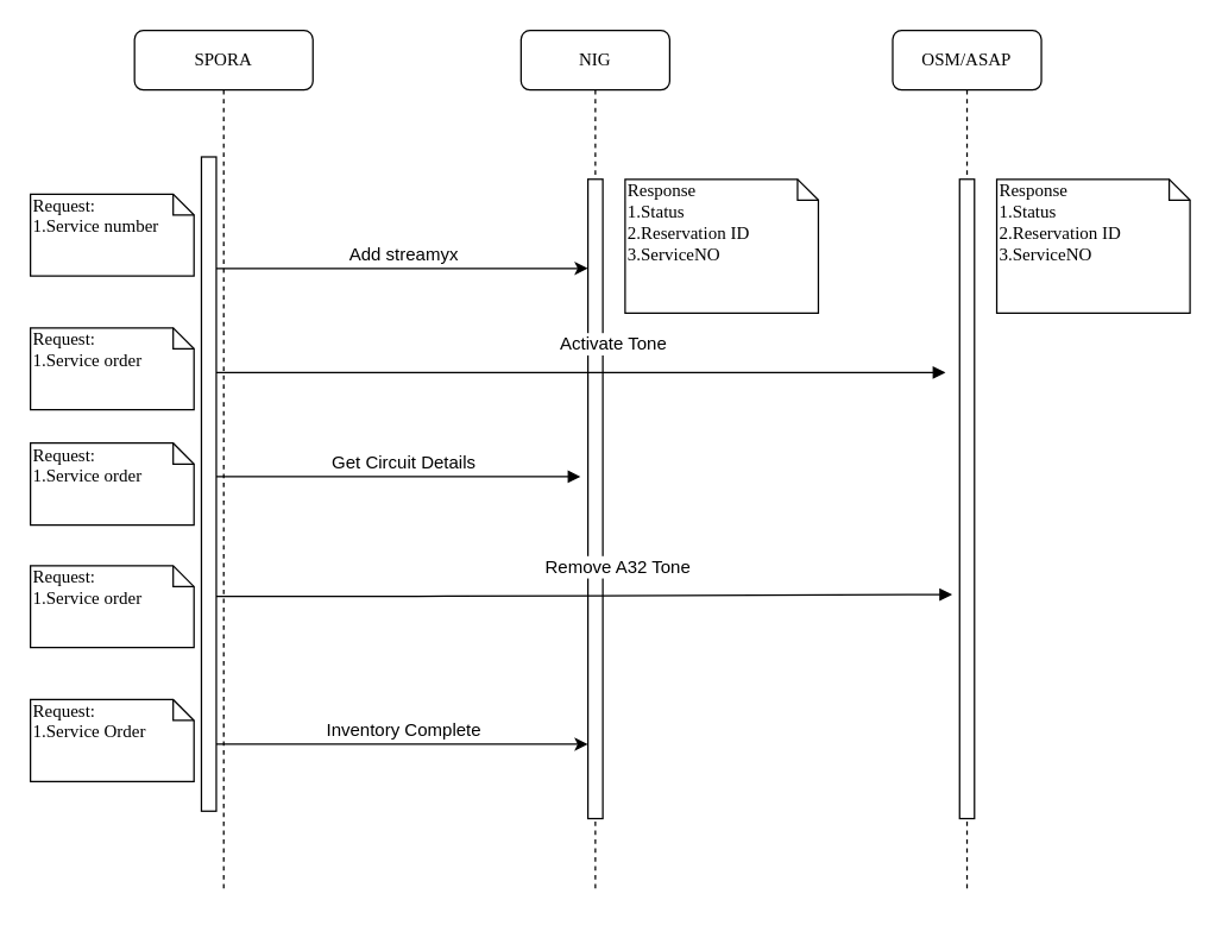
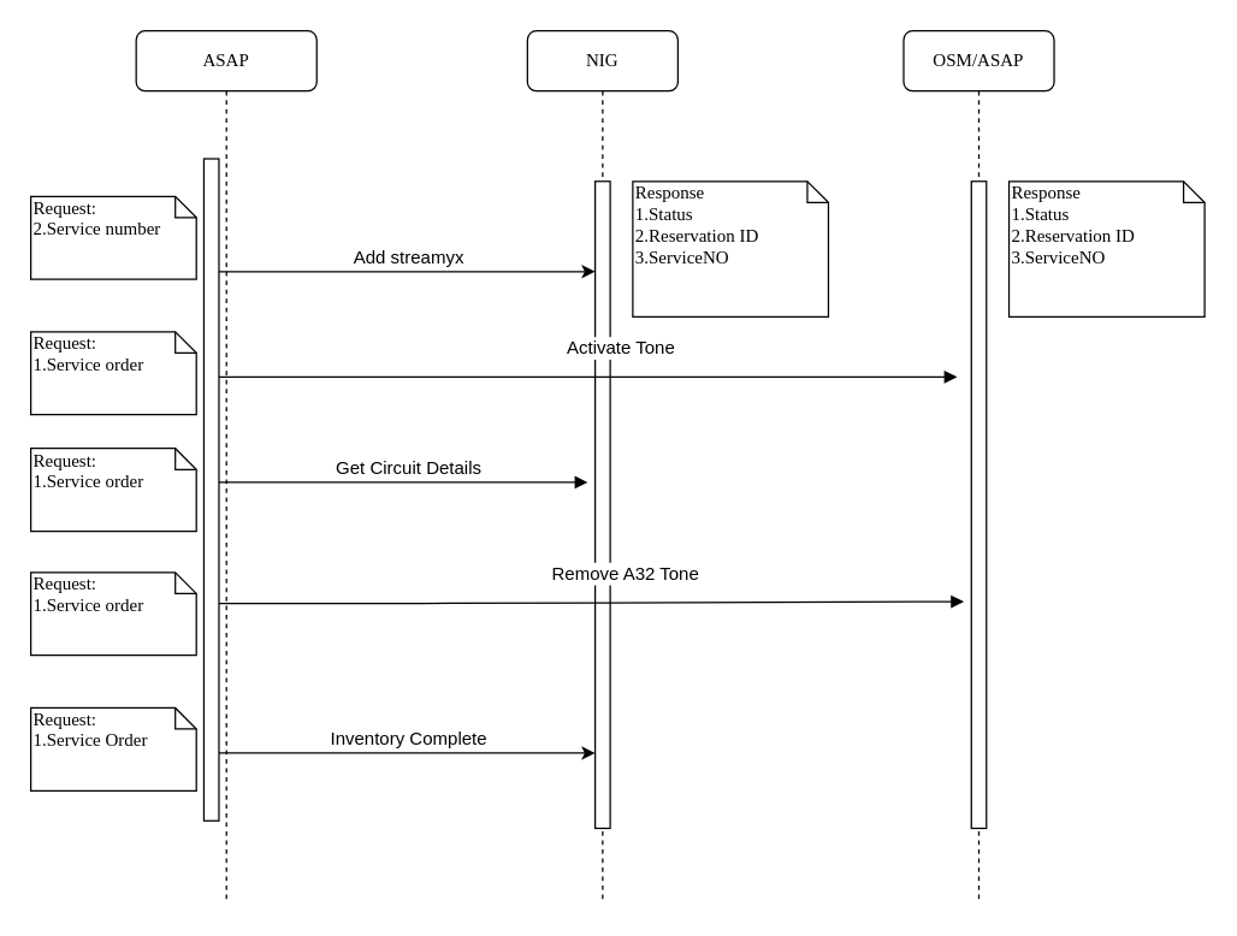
  <mxCell id="0" />
  <mxCell id="1" parent="0" />
  <mxCell id="2" value="NIG" style="shape=umlLifeline;perimeter=lifelinePerimeter;whiteSpace=wrap;html=1;container=1;collapsible=0;recursiveResize=0;outlineConnect=0;rounded=1;shadow=0;comic=0;labelBackgroundColor=none;strokeWidth=1;fontFamily=Verdana;fontSize=12;align=center;" parent="1" vertex="1"><mxGeometry x="350" y="20" width="100" height="580" as="geometry" /></mxCell>
  <mxCell id="3" value="" style="html=1;points=[];perimeter=orthogonalPerimeter;rounded=0;shadow=0;comic=0;labelBackgroundColor=none;strokeWidth=1;fontFamily=Verdana;fontSize=12;align=center;" parent="2" vertex="1"><mxGeometry x="45" y="100" width="10" height="430" as="geometry" /></mxCell>
  <mxCell id="4" value="" style="html=1;verticalAlign=bottom;endArrow=block;labelBackgroundColor=none;fontFamily=Verdana;fontSize=12;" edge="1" parent="2"><mxGeometry relative="1" as="geometry"><mxPoint x="-205" y="230" as="sourcePoint" /><mxPoint x="285.5" y="230" as="targetPoint" /><Array as="points"><mxPoint x="-44.5" y="230" /></Array></mxGeometry></mxCell>
  <mxCell id="5" value="Activate Tone" style="edgeLabel;html=1;align=center;verticalAlign=middle;resizable=0;points=[];fontSize=12;" vertex="1" connectable="0" parent="4"><mxGeometry x="0.151" y="-2" relative="1" as="geometry"><mxPoint x="-16" y="-22" as="offset" /></mxGeometry></mxCell>
  <mxCell id="6" value="" style="html=1;verticalAlign=bottom;endArrow=block;labelBackgroundColor=none;fontFamily=Verdana;fontSize=12;" edge="1" parent="2"><mxGeometry relative="1" as="geometry"><mxPoint x="-205" y="300" as="sourcePoint" /><mxPoint x="40" y="300" as="targetPoint" /><Array as="points"><mxPoint x="-44.5" y="300" /></Array></mxGeometry></mxCell>
  <mxCell id="7" value="Get Circuit Details" style="edgeLabel;html=1;align=center;verticalAlign=middle;resizable=0;points=[];fontSize=12;" vertex="1" connectable="0" parent="6"><mxGeometry x="0.151" y="-2" relative="1" as="geometry"><mxPoint x="-16" y="-12" as="offset" /></mxGeometry></mxCell>
  <mxCell id="8" value="" style="html=1;verticalAlign=bottom;endArrow=block;labelBackgroundColor=none;fontFamily=Verdana;fontSize=12;entryX=-0.5;entryY=0.602;entryDx=0;entryDy=0;entryPerimeter=0;" edge="1" parent="2"><mxGeometry relative="1" as="geometry"><mxPoint x="-205" y="380.46" as="sourcePoint" /><mxPoint x="290" y="379.32" as="targetPoint" /><Array as="points"><mxPoint x="-60" y="380.46" /></Array></mxGeometry></mxCell>
  <mxCell id="9" value="Remove A32 Tone" style="edgeLabel;html=1;align=center;verticalAlign=middle;resizable=0;points=[];fontSize=12;" vertex="1" connectable="0" parent="8"><mxGeometry x="0.151" y="-2" relative="1" as="geometry"><mxPoint x="-16" y="-22" as="offset" /></mxGeometry></mxCell>
- <mxCell id="10" value="SPORA" style="shape=umlLifeline;perimeter=lifelinePerimeter;whiteSpace=wrap;html=1;container=1;collapsible=0;recursiveResize=0;outlineConnect=0;rounded=1;shadow=0;comic=0;labelBackgroundColor=none;strokeWidth=1;fontFamily=Verdana;fontSize=12;align=center;" parent="1" vertex="1"><mxGeometry x="90" y="20" width="120" height="580" as="geometry" /></mxCell>
+ <mxCell id="10" value="ASAP" style="shape=umlLifeline;perimeter=lifelinePerimeter;whiteSpace=wrap;html=1;container=1;collapsible=0;recursiveResize=0;outlineConnect=0;rounded=1;shadow=0;comic=0;labelBackgroundColor=none;strokeWidth=1;fontFamily=Verdana;fontSize=12;align=center;" parent="1" vertex="1"><mxGeometry x="90" y="20" width="120" height="580" as="geometry" /></mxCell>
  <mxCell id="11" value="" style="html=1;points=[];perimeter=orthogonalPerimeter;rounded=0;shadow=0;comic=0;labelBackgroundColor=none;strokeWidth=1;fontFamily=Verdana;fontSize=12;align=center;" parent="10" vertex="1"><mxGeometry x="45" y="85" width="10" height="440" as="geometry" /></mxCell>
  <mxCell id="12" value="Request:&lt;br&gt;1.Service order" style="shape=note;whiteSpace=wrap;html=1;size=14;verticalAlign=top;align=left;spacingTop=-6;rounded=0;shadow=0;comic=0;labelBackgroundColor=none;strokeWidth=1;fontFamily=Verdana;fontSize=12" vertex="1" parent="10"><mxGeometry x="-70" y="200" width="110" height="55" as="geometry" /></mxCell>
  <mxCell id="13" value="Request:&lt;br&gt;1.Service order" style="shape=note;whiteSpace=wrap;html=1;size=14;verticalAlign=top;align=left;spacingTop=-6;rounded=0;shadow=0;comic=0;labelBackgroundColor=none;strokeWidth=1;fontFamily=Verdana;fontSize=12" vertex="1" parent="10"><mxGeometry x="-70" y="277.5" width="110" height="55" as="geometry" /></mxCell>
  <mxCell id="14" value="Request:&lt;br&gt;1.Service order" style="shape=note;whiteSpace=wrap;html=1;size=14;verticalAlign=top;align=left;spacingTop=-6;rounded=0;shadow=0;comic=0;labelBackgroundColor=none;strokeWidth=1;fontFamily=Verdana;fontSize=12" vertex="1" parent="10"><mxGeometry x="-70" y="360" width="110" height="55" as="geometry" /></mxCell>
  <mxCell id="15" value="" style="endArrow=classic;html=1;rounded=0;" edge="1" parent="1" source="11" target="3"><mxGeometry width="50" height="50" relative="1" as="geometry"><mxPoint x="160" y="240" as="sourcePoint" /><mxPoint x="170" y="190" as="targetPoint" /><Array as="points"><mxPoint x="240" y="180" /><mxPoint x="360" y="180" /></Array></mxGeometry></mxCell>
  <mxCell id="16" value="Add streamyx" style="edgeLabel;html=1;align=center;verticalAlign=middle;resizable=0;points=[];fontSize=12;" vertex="1" connectable="0" parent="15"><mxGeometry x="0.096" y="3" relative="1" as="geometry"><mxPoint x="-12" y="-7" as="offset" /></mxGeometry></mxCell>
  <mxCell id="17" value="Response&lt;br&gt;1.Status&lt;br&gt;2.Reservation ID&lt;br&gt;3.ServiceNO" style="shape=note;whiteSpace=wrap;html=1;size=14;verticalAlign=top;align=left;spacingTop=-6;rounded=0;shadow=0;comic=0;labelBackgroundColor=none;strokeWidth=1;fontFamily=Verdana;fontSize=12" parent="1" vertex="1"><mxGeometry x="420" y="120" width="130" height="90" as="geometry" /></mxCell>
- <mxCell id="18" value="Request:&lt;br&gt;1.Service number&lt;br&gt;" style="shape=note;whiteSpace=wrap;html=1;size=14;verticalAlign=top;align=left;spacingTop=-6;rounded=0;shadow=0;comic=0;labelBackgroundColor=none;strokeWidth=1;fontFamily=Verdana;fontSize=12" parent="1" vertex="1"><mxGeometry x="20" y="130" width="110" height="55" as="geometry" /></mxCell>
+ <mxCell id="18" value="Request:&lt;br&gt;2.Service number&lt;br&gt;" style="shape=note;whiteSpace=wrap;html=1;size=14;verticalAlign=top;align=left;spacingTop=-6;rounded=0;shadow=0;comic=0;labelBackgroundColor=none;strokeWidth=1;fontFamily=Verdana;fontSize=12" parent="1" vertex="1"><mxGeometry x="20" y="130" width="110" height="55" as="geometry" /></mxCell>
  <mxCell id="19" value="OSM/ASAP" style="shape=umlLifeline;perimeter=lifelinePerimeter;whiteSpace=wrap;html=1;container=1;collapsible=0;recursiveResize=0;outlineConnect=0;rounded=1;shadow=0;comic=0;labelBackgroundColor=none;strokeWidth=1;fontFamily=Verdana;fontSize=12;align=center;" vertex="1" parent="1"><mxGeometry x="600" y="20" width="100" height="580" as="geometry" /></mxCell>
  <mxCell id="20" value="" style="html=1;points=[];perimeter=orthogonalPerimeter;rounded=0;shadow=0;comic=0;labelBackgroundColor=none;strokeWidth=1;fontFamily=Verdana;fontSize=12;align=center;" vertex="1" parent="19"><mxGeometry x="45" y="100" width="10" height="430" as="geometry" /></mxCell>
  <mxCell id="21" value="Response&lt;br&gt;1.Status&lt;br&gt;2.Reservation ID&lt;br&gt;3.ServiceNO" style="shape=note;whiteSpace=wrap;html=1;size=14;verticalAlign=top;align=left;spacingTop=-6;rounded=0;shadow=0;comic=0;labelBackgroundColor=none;strokeWidth=1;fontFamily=Verdana;fontSize=12" vertex="1" parent="1"><mxGeometry x="670" y="120" width="130" height="90" as="geometry" /></mxCell>
  <mxCell id="22" value="" style="endArrow=classic;html=1;rounded=0;" edge="1" parent="1"><mxGeometry width="50" height="50" relative="1" as="geometry"><mxPoint x="145" y="500" as="sourcePoint" /><mxPoint x="395" y="500" as="targetPoint" /><Array as="points"><mxPoint x="240" y="500" /><mxPoint x="305" y="500" /><mxPoint x="360" y="500" /></Array></mxGeometry></mxCell>
  <mxCell id="23" value="Inventory Complete" style="edgeLabel;html=1;align=center;verticalAlign=middle;resizable=0;points=[];fontSize=12;" vertex="1" connectable="0" parent="22"><mxGeometry x="0.096" y="3" relative="1" as="geometry"><mxPoint x="-12" y="-7" as="offset" /></mxGeometry></mxCell>
  <mxCell id="24" value="Request:&lt;br&gt;1.Service Order" style="shape=note;whiteSpace=wrap;html=1;size=14;verticalAlign=top;align=left;spacingTop=-6;rounded=0;shadow=0;comic=0;labelBackgroundColor=none;strokeWidth=1;fontFamily=Verdana;fontSize=12" vertex="1" parent="1"><mxGeometry x="20" y="470" width="110" height="55" as="geometry" /></mxCell>
